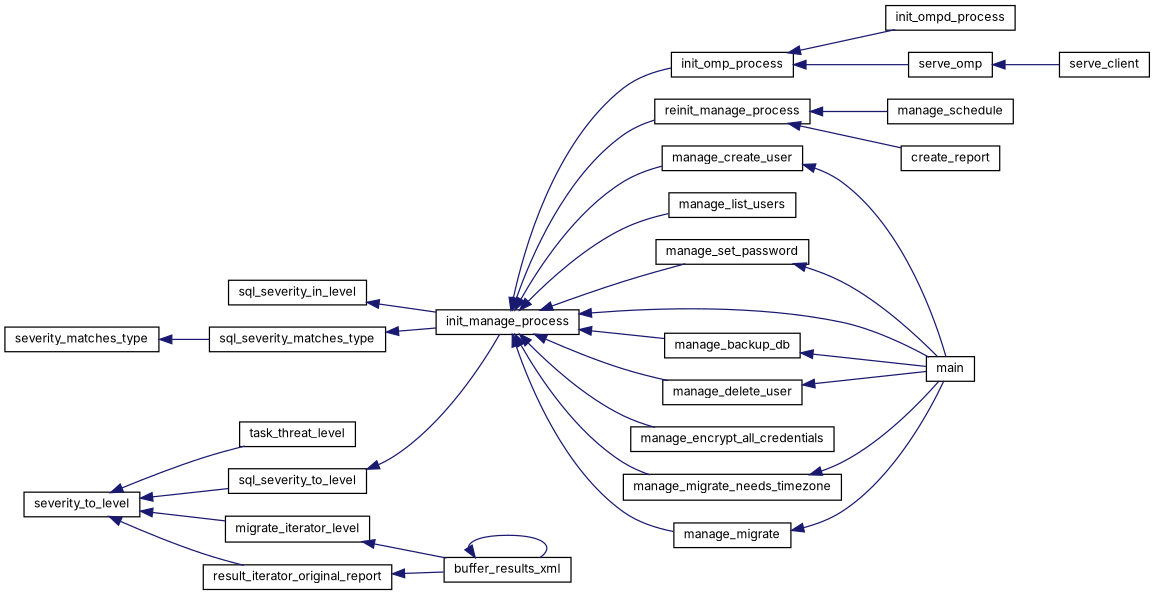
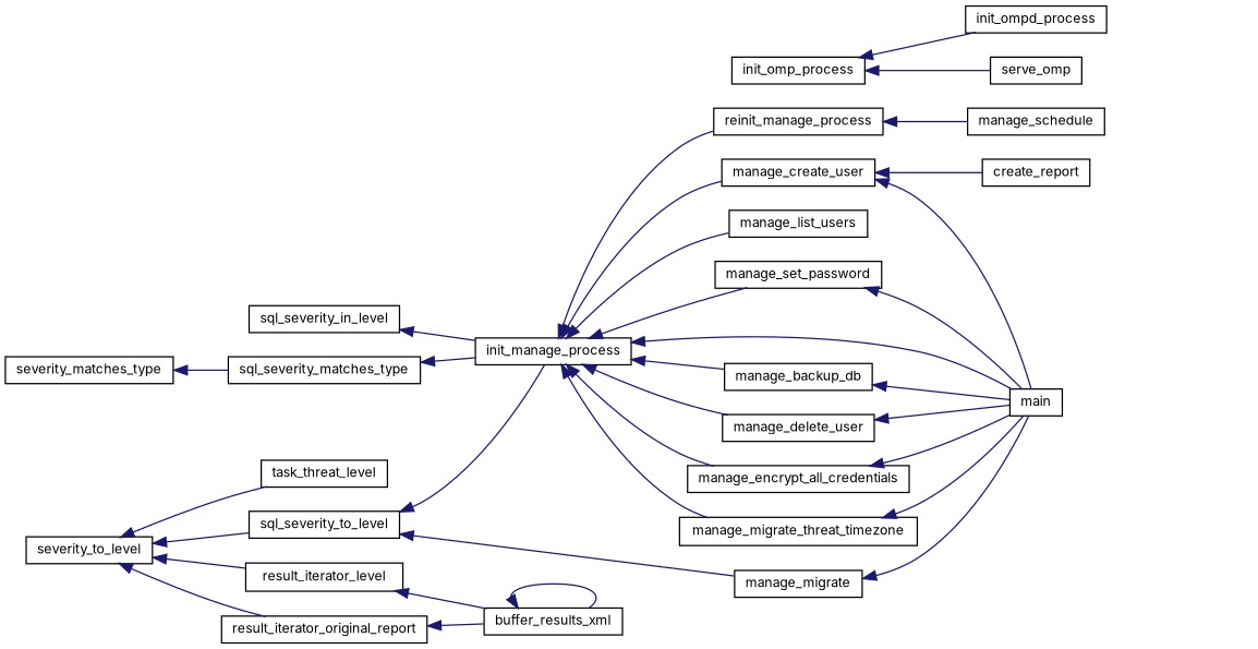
  digraph {
    fontname=Inter
    rankdir=LR
    node [color=black fontname=Inter fontsize=10 shape=record]
    edge [color=midnightblue dir=back fontname=Inter fontsize=10 labelfontname=FreeSans labelfontsize=10 style=solid]
    n1 [height=0.2 label=severity_matches_type width=0.4]
    n2 [height=0.2 label=sql_severity_matches_type width=0.4]
    n3 [height=0.2 label=severity_to_level width=0.4]
-   n4 [height=0.2 label=migrate_iterator_level width=0.4]
+   n4 [height=0.2 label=result_iterator_level width=0.4]
    n5 [height=0.2 label=result_iterator_original_report width=0.4]
    n6 [height=0.2 label=sql_severity_to_level width=0.4]
    n7 [height=0.2 label=task_threat_level width=0.4]
    n8 [height=0.2 label=sql_severity_in_level width=0.4]
    n9 [height=0.2 label=init_manage_process width=0.4]
    n10 [height=0.2 label=init_omp_process width=0.4]
    n11 [height=0.2 label=main width=0.4]
    n12 [height=0.2 label=manage_backup_db width=0.4]
    n13 [height=0.2 label=manage_create_user width=0.4]
    n14 [height=0.2 label=manage_delete_user width=0.4]
    n15 [height=0.2 label=manage_encrypt_all_credentials width=0.4]
    n16 [height=0.2 label=manage_list_users width=0.4]
    n17 [height=0.2 label=manage_migrate width=0.4]
-   n18 [height=0.2 label=manage_migrate_needs_timezone width=0.4]
+   n18 [height=0.2 label=manage_migrate_threat_timezone width=0.4]
    n19 [height=0.2 label=manage_set_password width=0.4]
    n20 [height=0.2 label=reinit_manage_process width=0.4]
    n21 [height=0.2 label=init_ompd_process width=0.4]
    n22 [height=0.2 label=serve_omp width=0.4]
    n23 [height=0.2 label=create_report width=0.4]
    n24 [height=0.2 label=manage_schedule width=0.4]
-   n25 [height=0.2 label=serve_client width=0.4]
    n26 [height=0.2 label=buffer_results_xml width=0.4]
    n1 -> n2
    n2 -> n9
    n3 -> n4
    n3 -> n5
    n3 -> n6
    n3 -> n7
    n4 -> n26
    n5 -> n26
    n6 -> n9
    n8 -> n9
-   n9 -> n10
    n9 -> n11
    n9 -> n12
    n9 -> n13
    n9 -> n14
    n9 -> n15
    n9 -> n16
-   n9 -> n17
+   n6 -> n17
    n9 -> n18
    n9 -> n19
    n9 -> n20
    n10 -> n21
    n10 -> n22
    n12 -> n11
    n13 -> n11
    n14 -> n11
+   n15 -> n11
    n17 -> n11
    n18 -> n11
    n19 -> n11
-   n20 -> n23
+   n13 -> n23
    n20 -> n24
-   n22 -> n25
    n26 -> n26
  }
